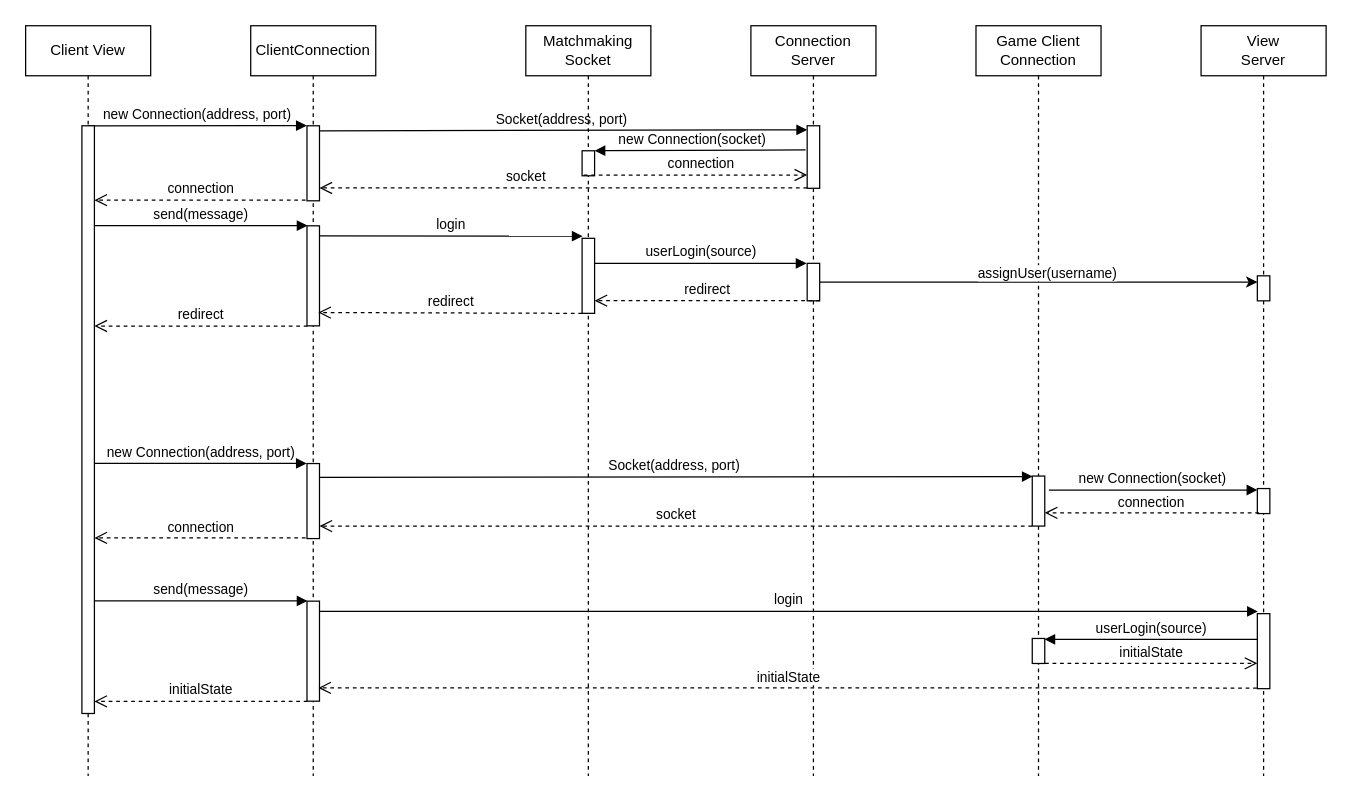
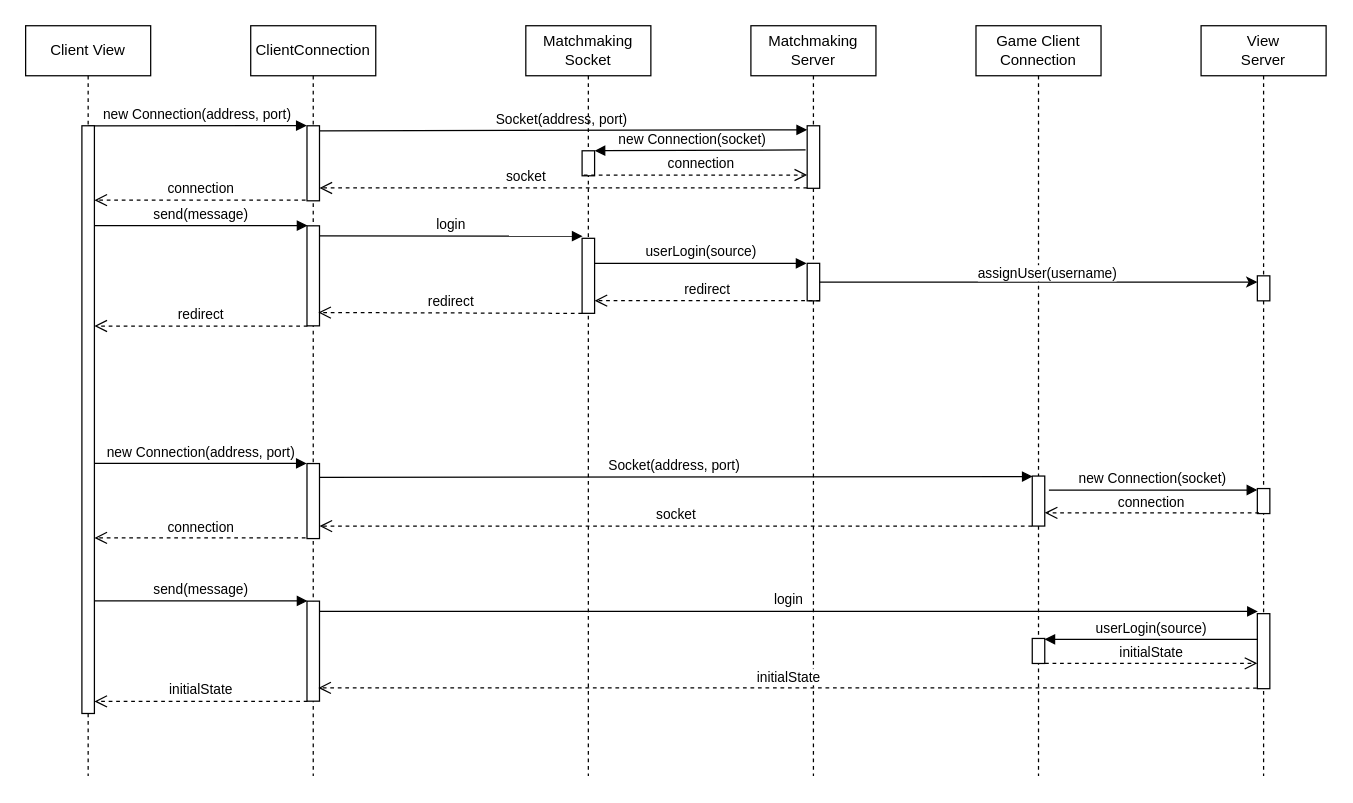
  <mxCell id="0" />
  <mxCell id="1" parent="0" />
  <mxCell id="2" value="Client View" style="shape=umlLifeline;perimeter=lifelinePerimeter;whiteSpace=wrap;html=1;container=1;collapsible=0;recursiveResize=0;outlineConnect=0;" vertex="1" parent="1"><mxGeometry x="20" y="20" width="100" height="600" as="geometry" /></mxCell>
  <mxCell id="3" value="new Connection(address, port)" style="html=1;verticalAlign=bottom;endArrow=block;entryX=-0.021;entryY=-0.002;entryDx=0;entryDy=0;entryPerimeter=0;" edge="1" parent="2" target="10"><mxGeometry width="80" relative="1" as="geometry"><mxPoint x="50" y="80" as="sourcePoint" /><mxPoint x="170" y="20" as="targetPoint" /></mxGeometry></mxCell>
  <mxCell id="4" value="" style="html=1;points=[];perimeter=orthogonalPerimeter;" vertex="1" parent="2"><mxGeometry x="45" y="80" width="10" height="470" as="geometry" /></mxCell>
- <mxCell id="5" value="Connection Server" style="shape=umlLifeline;perimeter=lifelinePerimeter;whiteSpace=wrap;html=1;container=1;collapsible=0;recursiveResize=0;outlineConnect=0;" vertex="1" parent="1"><mxGeometry x="600" y="20" width="100" height="600" as="geometry" /></mxCell>
+ <mxCell id="5" value="Matchmaking Server" style="shape=umlLifeline;perimeter=lifelinePerimeter;whiteSpace=wrap;html=1;container=1;collapsible=0;recursiveResize=0;outlineConnect=0;" vertex="1" parent="1"><mxGeometry x="600" y="20" width="100" height="600" as="geometry" /></mxCell>
  <mxCell id="6" value="" style="html=1;points=[];perimeter=orthogonalPerimeter;" vertex="1" parent="5"><mxGeometry x="45" y="80" width="10" height="50" as="geometry" /></mxCell>
  <mxCell id="7" value="socket" style="html=1;verticalAlign=bottom;endArrow=open;dashed=1;endSize=8;" edge="1" parent="5" target="10"><mxGeometry x="0.154" relative="1" as="geometry"><mxPoint x="45" y="129.73" as="sourcePoint" /><mxPoint x="-160" y="130" as="targetPoint" /><mxPoint as="offset" /></mxGeometry></mxCell>
  <mxCell id="8" value="" style="html=1;points=[];perimeter=orthogonalPerimeter;" vertex="1" parent="5"><mxGeometry x="45" y="190" width="10" height="30" as="geometry" /></mxCell>
  <mxCell id="9" value="ClientConnection" style="shape=umlLifeline;perimeter=lifelinePerimeter;whiteSpace=wrap;html=1;container=1;collapsible=0;recursiveResize=0;outlineConnect=0;size=40;" vertex="1" parent="1"><mxGeometry x="200" y="20" width="100" height="600" as="geometry" /></mxCell>
  <mxCell id="10" value="" style="html=1;points=[];perimeter=orthogonalPerimeter;" vertex="1" parent="9"><mxGeometry x="45" y="80" width="10" height="60" as="geometry" /></mxCell>
  <mxCell id="11" value="" style="html=1;points=[];perimeter=orthogonalPerimeter;" vertex="1" parent="9"><mxGeometry x="45" y="160" width="10" height="80" as="geometry" /></mxCell>
  <mxCell id="12" value="login" style="html=1;verticalAlign=bottom;endArrow=block;entryX=0.041;entryY=-0.029;entryDx=0;entryDy=0;entryPerimeter=0;" edge="1" parent="9" target="25"><mxGeometry width="80" relative="1" as="geometry"><mxPoint x="55" y="168" as="sourcePoint" /><mxPoint x="135" y="170" as="targetPoint" /></mxGeometry></mxCell>
  <mxCell id="13" value="" style="html=1;points=[];perimeter=orthogonalPerimeter;" vertex="1" parent="9"><mxGeometry x="45" y="350.12" width="10" height="60" as="geometry" /></mxCell>
  <mxCell id="14" value="" style="html=1;points=[];perimeter=orthogonalPerimeter;" vertex="1" parent="9"><mxGeometry x="45" y="460.16" width="10" height="80" as="geometry" /></mxCell>
  <mxCell id="15" value="View&lt;br&gt;Server" style="shape=umlLifeline;perimeter=lifelinePerimeter;whiteSpace=wrap;html=1;container=1;collapsible=0;recursiveResize=0;outlineConnect=0;" vertex="1" parent="1"><mxGeometry x="960" y="20" width="100" height="600" as="geometry" /></mxCell>
  <mxCell id="16" value="" style="html=1;points=[];perimeter=orthogonalPerimeter;" vertex="1" parent="15"><mxGeometry x="45" y="370.12" width="10" height="20" as="geometry" /></mxCell>
  <mxCell id="17" value="" style="html=1;points=[];perimeter=orthogonalPerimeter;" vertex="1" parent="15"><mxGeometry x="45" y="470.16" width="10" height="60" as="geometry" /></mxCell>
  <mxCell id="18" value="" style="html=1;points=[];perimeter=orthogonalPerimeter;" vertex="1" parent="15"><mxGeometry x="45" y="200" width="10" height="20" as="geometry" /></mxCell>
  <mxCell id="19" value="Game Client&lt;br&gt;Connection" style="shape=umlLifeline;perimeter=lifelinePerimeter;whiteSpace=wrap;html=1;container=1;collapsible=0;recursiveResize=0;outlineConnect=0;" vertex="1" parent="1"><mxGeometry x="780" y="20" width="100" height="600" as="geometry" /></mxCell>
  <mxCell id="20" value="" style="html=1;points=[];perimeter=orthogonalPerimeter;" vertex="1" parent="19"><mxGeometry x="45" y="360.12" width="10" height="40" as="geometry" /></mxCell>
  <mxCell id="21" value="" style="html=1;points=[];perimeter=orthogonalPerimeter;" vertex="1" parent="19"><mxGeometry x="45" y="490" width="10" height="20" as="geometry" /></mxCell>
  <mxCell id="22" value="Socket(address, port)&amp;nbsp;" style="html=1;verticalAlign=bottom;endArrow=block;exitX=1.031;exitY=0.067;exitDx=0;exitDy=0;exitPerimeter=0;entryX=-0.005;entryY=0.065;entryDx=0;entryDy=0;entryPerimeter=0;" edge="1" parent="1" source="10" target="6"><mxGeometry width="80" relative="1" as="geometry"><mxPoint x="220" y="110" as="sourcePoint" /><mxPoint x="470" y="111" as="targetPoint" /></mxGeometry></mxCell>
  <mxCell id="23" value="Matchmaking&lt;br&gt;Socket" style="shape=umlLifeline;perimeter=lifelinePerimeter;whiteSpace=wrap;html=1;container=1;collapsible=0;recursiveResize=0;outlineConnect=0;" vertex="1" parent="1"><mxGeometry x="420" y="20" width="100" height="600" as="geometry" /></mxCell>
  <mxCell id="24" value="" style="html=1;points=[];perimeter=orthogonalPerimeter;" vertex="1" parent="23"><mxGeometry x="45" y="100" width="10" height="20" as="geometry" /></mxCell>
  <mxCell id="25" value="" style="html=1;points=[];perimeter=orthogonalPerimeter;" vertex="1" parent="23"><mxGeometry x="45" y="170" width="10" height="60" as="geometry" /></mxCell>
  <mxCell id="26" value="redirect" style="html=1;verticalAlign=bottom;endArrow=open;dashed=1;endSize=8;entryX=0.906;entryY=0.867;entryDx=0;entryDy=0;entryPerimeter=0;" edge="1" parent="23" target="11"><mxGeometry relative="1" as="geometry"><mxPoint x="45" y="230" as="sourcePoint" /><mxPoint x="-35" y="230" as="targetPoint" /></mxGeometry></mxCell>
  <mxCell id="27" value="new Connection(socket)" style="html=1;verticalAlign=bottom;endArrow=block;exitX=-0.127;exitY=0.385;exitDx=0;exitDy=0;exitPerimeter=0;" edge="1" parent="1" source="6" target="24"><mxGeometry x="0.073" width="80" relative="1" as="geometry"><mxPoint x="460" y="120" as="sourcePoint" /><mxPoint x="650" y="120" as="targetPoint" /><mxPoint as="offset" /></mxGeometry></mxCell>
  <mxCell id="28" value="connection" style="html=1;verticalAlign=bottom;endArrow=open;dashed=1;endSize=8;exitX=0.134;exitY=0.97;exitDx=0;exitDy=0;exitPerimeter=0;" edge="1" parent="1" source="24" target="6"><mxGeometry x="0.049" relative="1" as="geometry"><mxPoint x="500" y="210" as="sourcePoint" /><mxPoint x="420" y="210" as="targetPoint" /><mxPoint as="offset" /></mxGeometry></mxCell>
  <mxCell id="29" value="connection" style="html=1;verticalAlign=bottom;endArrow=open;dashed=1;endSize=8;exitX=-0.114;exitY=0.991;exitDx=0;exitDy=0;exitPerimeter=0;" edge="1" parent="1" source="10" target="4"><mxGeometry relative="1" as="geometry"><mxPoint x="230" y="160" as="sourcePoint" /><mxPoint x="150" y="160" as="targetPoint" /></mxGeometry></mxCell>
  <mxCell id="30" value="send(message)" style="html=1;verticalAlign=bottom;endArrow=block;entryX=0.041;entryY=-0.002;entryDx=0;entryDy=0;entryPerimeter=0;" edge="1" parent="1" source="4" target="11"><mxGeometry width="80" relative="1" as="geometry"><mxPoint x="70" y="190" as="sourcePoint" /><mxPoint x="150" y="190" as="targetPoint" /></mxGeometry></mxCell>
  <mxCell id="31" value="userLogin(source)" style="html=1;verticalAlign=bottom;endArrow=block;entryX=-0.052;entryY=0;entryDx=0;entryDy=0;entryPerimeter=0;" edge="1" parent="1" source="25" target="8"><mxGeometry width="80" relative="1" as="geometry"><mxPoint x="640" y="210" as="sourcePoint" /><mxPoint x="540" y="210" as="targetPoint" /></mxGeometry></mxCell>
  <mxCell id="32" value="redirect" style="html=1;verticalAlign=bottom;endArrow=open;dashed=1;endSize=8;exitX=1.022;exitY=0.995;exitDx=0;exitDy=0;exitPerimeter=0;" edge="1" parent="1" source="8" target="25"><mxGeometry relative="1" as="geometry"><mxPoint x="500" y="240" as="sourcePoint" /><mxPoint x="610" y="240" as="targetPoint" /></mxGeometry></mxCell>
  <mxCell id="33" value="redirect" style="html=1;verticalAlign=bottom;endArrow=open;dashed=1;endSize=8;exitX=0.041;exitY=1.002;exitDx=0;exitDy=0;exitPerimeter=0;" edge="1" parent="1" source="11" target="4"><mxGeometry relative="1" as="geometry"><mxPoint x="240" y="260" as="sourcePoint" /><mxPoint x="80" y="260" as="targetPoint" /></mxGeometry></mxCell>
  <mxCell id="34" value="new Connection(address, port)" style="html=1;verticalAlign=bottom;endArrow=block;entryX=-0.021;entryY=-0.002;entryDx=0;entryDy=0;entryPerimeter=0;" edge="1" parent="1" target="13" source="4"><mxGeometry width="80" relative="1" as="geometry"><mxPoint x="70" y="370.12" as="sourcePoint" /><mxPoint x="170" y="270.12" as="targetPoint" /></mxGeometry></mxCell>
  <mxCell id="35" value="socket" style="html=1;verticalAlign=bottom;endArrow=open;dashed=1;endSize=8;exitX=-0.013;exitY=1.001;exitDx=0;exitDy=0;exitPerimeter=0;" edge="1" parent="1" target="13" source="20"><mxGeometry relative="1" as="geometry"><mxPoint x="460" y="419.85" as="sourcePoint" /><mxPoint x="-165" y="380.12" as="targetPoint" /></mxGeometry></mxCell>
  <mxCell id="36" value="Socket(address, port)&amp;nbsp;" style="html=1;verticalAlign=bottom;endArrow=block;exitX=0.998;exitY=0.183;exitDx=0;exitDy=0;exitPerimeter=0;entryX=0.033;entryY=0.009;entryDx=0;entryDy=0;entryPerimeter=0;" edge="1" parent="1" source="13" target="20"><mxGeometry width="80" relative="1" as="geometry"><mxPoint x="215" y="380.12" as="sourcePoint" /><mxPoint x="465" y="381.12" as="targetPoint" /></mxGeometry></mxCell>
  <mxCell id="37" value="new Connection(socket)" style="html=1;verticalAlign=bottom;endArrow=block;exitX=1.331;exitY=0.279;exitDx=0;exitDy=0;exitPerimeter=0;" edge="1" parent="1" source="20" target="16"><mxGeometry width="80" relative="1" as="geometry"><mxPoint x="825" y="390.12" as="sourcePoint" /><mxPoint x="1015" y="390.12" as="targetPoint" /></mxGeometry></mxCell>
  <mxCell id="38" value="connection" style="html=1;verticalAlign=bottom;endArrow=open;dashed=1;endSize=8;exitX=0.134;exitY=0.97;exitDx=0;exitDy=0;exitPerimeter=0;" edge="1" parent="1" source="16" target="20"><mxGeometry relative="1" as="geometry"><mxPoint x="865" y="480.12" as="sourcePoint" /><mxPoint x="785" y="480.12" as="targetPoint" /></mxGeometry></mxCell>
  <mxCell id="39" value="connection" style="html=1;verticalAlign=bottom;endArrow=open;dashed=1;endSize=8;exitX=-0.114;exitY=0.991;exitDx=0;exitDy=0;exitPerimeter=0;" edge="1" parent="1" source="13"><mxGeometry relative="1" as="geometry"><mxPoint x="230" y="430.12" as="sourcePoint" /><mxPoint x="75" y="429.58" as="targetPoint" /></mxGeometry></mxCell>
  <mxCell id="40" value="login" style="html=1;verticalAlign=bottom;endArrow=block;entryX=0.041;entryY=-0.029;entryDx=0;entryDy=0;entryPerimeter=0;" edge="1" parent="1" target="17" source="14"><mxGeometry width="80" relative="1" as="geometry"><mxPoint x="310" y="488.16" as="sourcePoint" /><mxPoint x="190" y="450.16" as="targetPoint" /></mxGeometry></mxCell>
  <mxCell id="41" value="initialState" style="html=1;verticalAlign=bottom;endArrow=open;dashed=1;endSize=8;entryX=0.906;entryY=0.867;entryDx=0;entryDy=0;entryPerimeter=0;exitX=-0.036;exitY=0.991;exitDx=0;exitDy=0;exitPerimeter=0;" edge="1" parent="1" target="14" source="17"><mxGeometry relative="1" as="geometry"><mxPoint x="700" y="550.16" as="sourcePoint" /><mxPoint x="20" y="510.16" as="targetPoint" /></mxGeometry></mxCell>
  <mxCell id="42" value="send(message)" style="html=1;verticalAlign=bottom;endArrow=block;entryX=0.041;entryY=-0.002;entryDx=0;entryDy=0;entryPerimeter=0;" edge="1" parent="1" target="14" source="4"><mxGeometry width="80" relative="1" as="geometry"><mxPoint x="130" y="480" as="sourcePoint" /><mxPoint x="205" y="490.16" as="targetPoint" /></mxGeometry></mxCell>
  <mxCell id="43" value="userLogin(source)" style="html=1;verticalAlign=bottom;endArrow=block;entryX=0.975;entryY=0.034;entryDx=0;entryDy=0;entryPerimeter=0;" edge="1" parent="1" target="21" source="17"><mxGeometry width="80" relative="1" as="geometry"><mxPoint x="965" y="510.16" as="sourcePoint" /><mxPoint x="805" y="499.16" as="targetPoint" /></mxGeometry></mxCell>
  <mxCell id="44" value="initialState" style="html=1;verticalAlign=bottom;endArrow=open;dashed=1;endSize=8;exitX=1.022;exitY=0.995;exitDx=0;exitDy=0;exitPerimeter=0;" edge="1" parent="1" source="21" target="17"><mxGeometry relative="1" as="geometry"><mxPoint x="825" y="540.16" as="sourcePoint" /><mxPoint x="935" y="540.16" as="targetPoint" /></mxGeometry></mxCell>
  <mxCell id="45" value="initialState" style="html=1;verticalAlign=bottom;endArrow=open;dashed=1;endSize=8;exitX=0.041;exitY=1.002;exitDx=0;exitDy=0;exitPerimeter=0;" edge="1" parent="1" source="14" target="4"><mxGeometry relative="1" as="geometry"><mxPoint x="295" y="560.16" as="sourcePoint" /><mxPoint x="130" y="560.32" as="targetPoint" /></mxGeometry></mxCell>
  <mxCell id="46" style="edgeStyle=none;html=1;" edge="1" parent="1" source="8" target="18"><mxGeometry relative="1" as="geometry"><mxPoint x="1010" y="225" as="targetPoint" /></mxGeometry></mxCell>
  <mxCell id="47" value="assignUser(username)" style="edgeLabel;html=1;align=center;verticalAlign=middle;resizable=0;points=[];" vertex="1" connectable="0" parent="46"><mxGeometry x="0.037" relative="1" as="geometry"><mxPoint y="-8" as="offset" /></mxGeometry></mxCell>
